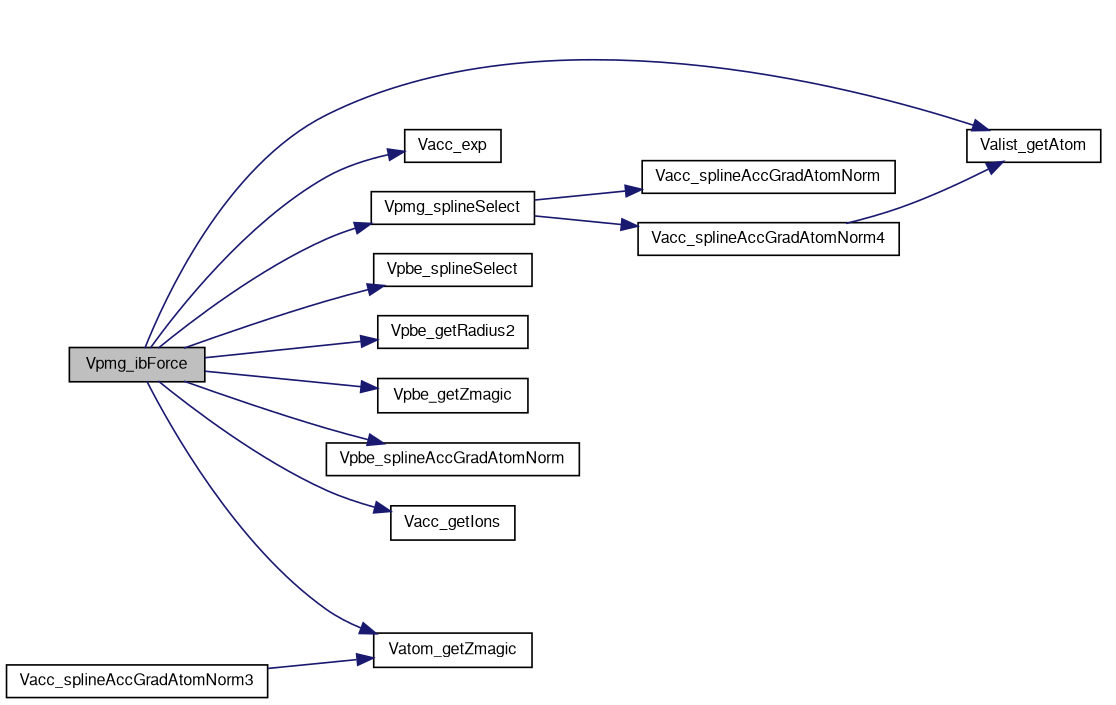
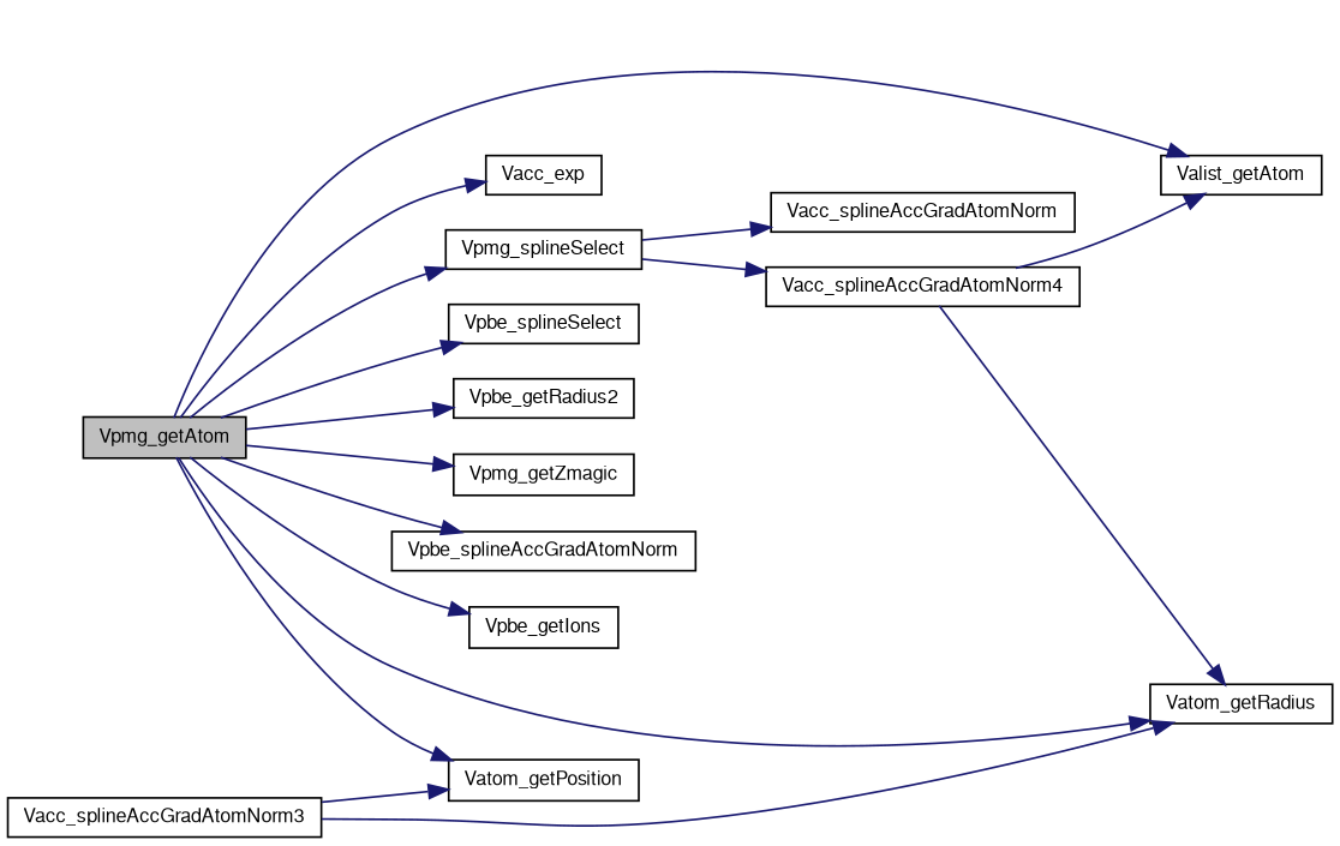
  digraph {
    rankdir=LR
    node [color=black fillcolor=white fontname=FreeSans fontsize=10 shape=record style=filled]
    edge [color=midnightblue fontname=FreeSans fontsize=10 labelfontname=FreeSans labelfontsize=10 style=solid]
-   n1 [fillcolor=grey75 fontcolor=black height=0.2 label=Vpmg_ibForce width=0.4]
+   n1 [fillcolor=grey75 fontcolor=black height=0.2 label=Vpmg_getAtom width=0.4]
    n2 [height=0.2 label=Valist_getAtom width=0.4]
-   n3 [height=0.2 label=Vatom_getZmagic width=0.4]
+   n3 [height=0.2 label=Vatom_getPosition width=0.4]
+   n4 [height=0.2 label=Vatom_getRadius width=0.4]
    n5 [height=0.2 label=Vpbe_splineSelect width=0.4]
    n6 [height=0.2 label=Vpbe_getRadius2 width=0.4]
-   n7 [height=0.2 label=Vpbe_getZmagic width=0.4]
+   n7 [height=0.2 label=Vpmg_getZmagic width=0.4]
    n8 [height=0.2 label=Vpbe_splineAccGradAtomNorm width=0.4]
-   n9 [height=0.2 label=Vacc_getIons width=0.4]
+   n9 [height=0.2 label=Vpbe_getIons width=0.4]
    n10 [height=0.2 label=Vpmg_splineSelect width=0.4]
    n11 [height=0.2 label=Vacc_exp width=0.4]
    n12 [height=0.2 label=Vacc_splineAccGradAtomNorm width=0.4]
    n13 [height=0.2 label=Vacc_splineAccGradAtomNorm4 width=0.4]
    n14 [height=0.2 label=Vacc_splineAccGradAtomNorm3 width=0.4]
    n1 -> n2
    n1 -> n3
+   n1 -> n4
    n1 -> n5
    n1 -> n6
    n1 -> n7
    n1 -> n8
    n1 -> n9
    n1 -> n10
    n1 -> n11
    n10 -> n12
    n10 -> n13
    n13 -> n2
+   n13 -> n4
    n14 -> n3
+   n14 -> n4
  }
